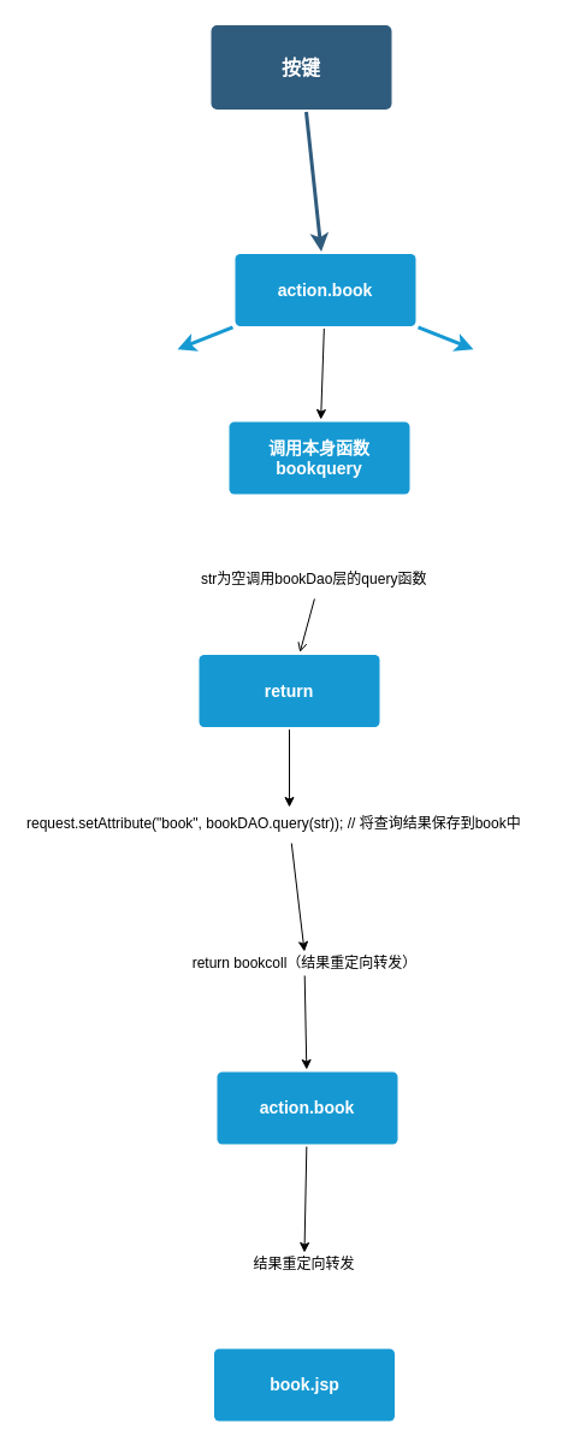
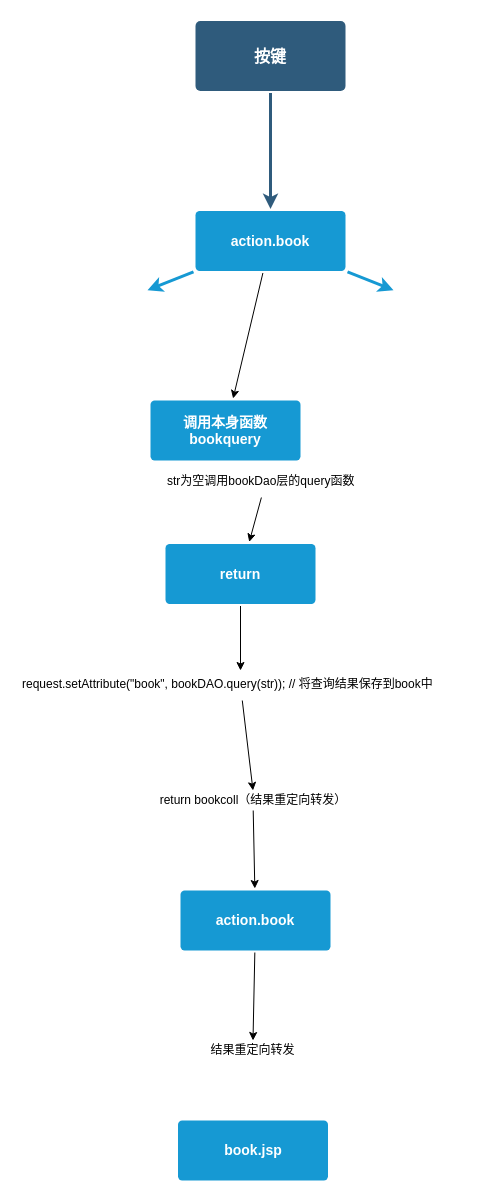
  <mxCell id="0" />
  <mxCell id="1" parent="0" />
  <mxCell id="2" value="" style="edgeStyle=none;rounded=0;jumpStyle=none;html=1;shadow=0;labelBackgroundColor=none;startArrow=none;startFill=0;endArrow=classic;endFill=1;jettySize=auto;orthogonalLoop=1;strokeColor=#2F5B7C;strokeWidth=3;fontFamily=Helvetica;fontSize=16;fontColor=#23445D;spacing=5;" parent="1" source="3" target="7" edge="1"><mxGeometry relative="1" as="geometry" /></mxCell>
- <mxCell id="3" value="按键" style="rounded=1;whiteSpace=wrap;html=1;shadow=0;labelBackgroundColor=none;strokeColor=none;strokeWidth=3;fillColor=#2F5B7C;fontFamily=Helvetica;fontSize=16;fontColor=#FFFFFF;align=center;fontStyle=1;spacing=5;arcSize=7;perimeterSpacing=2;" parent="1" vertex="1"><mxGeometry x="175" y="20.5" width="150" height="70" as="geometry" /></mxCell>
+ <mxCell id="3" value="按键" style="rounded=1;whiteSpace=wrap;html=1;shadow=0;labelBackgroundColor=none;strokeColor=none;strokeWidth=3;fillColor=#2F5B7C;fontFamily=Helvetica;fontSize=16;fontColor=#FFFFFF;align=center;fontStyle=1;spacing=5;arcSize=7;perimeterSpacing=2;" parent="1" vertex="1"><mxGeometry x="195" y="20.5" width="150" height="70" as="geometry" /></mxCell>
  <mxCell id="4" value="" style="edgeStyle=none;rounded=0;jumpStyle=none;html=1;shadow=0;labelBackgroundColor=none;startArrow=none;startFill=0;endArrow=classic;endFill=1;jettySize=auto;orthogonalLoop=1;strokeColor=#1699D3;strokeWidth=3;fontFamily=Helvetica;fontSize=14;fontColor=#FFFFFF;spacing=5;" parent="1" source="7" edge="1"><mxGeometry relative="1" as="geometry"><mxPoint x="147" y="289.7" as="targetPoint" /></mxGeometry></mxCell>
  <mxCell id="5" value="" style="edgeStyle=none;rounded=0;jumpStyle=none;html=1;shadow=0;labelBackgroundColor=none;startArrow=none;startFill=0;endArrow=classic;endFill=1;jettySize=auto;orthogonalLoop=1;strokeColor=#1699D3;strokeWidth=3;fontFamily=Helvetica;fontSize=14;fontColor=#FFFFFF;spacing=5;" parent="1" source="7" edge="1"><mxGeometry relative="1" as="geometry"><mxPoint x="393" y="289.7" as="targetPoint" /></mxGeometry></mxCell>
  <mxCell id="6" style="edgeStyle=none;rounded=0;orthogonalLoop=1;jettySize=auto;html=1;" edge="1" parent="1" source="7" target="9"><mxGeometry relative="1" as="geometry" /></mxCell>
  <mxCell id="7" value="action.book" style="rounded=1;whiteSpace=wrap;html=1;shadow=0;labelBackgroundColor=none;strokeColor=none;strokeWidth=3;fillColor=#1699d3;fontFamily=Helvetica;fontSize=14;fontColor=#FFFFFF;align=center;spacing=5;fontStyle=1;arcSize=7;perimeterSpacing=2;" parent="1" vertex="1"><mxGeometry x="195" y="210.5" width="150" height="60" as="geometry" /></mxCell>
  <mxCell id="8" style="edgeStyle=none;rounded=0;orthogonalLoop=1;jettySize=auto;html=1;entryX=0.5;entryY=0;entryDx=0;entryDy=0;" edge="1" parent="1" source="12" target="20"><mxGeometry relative="1" as="geometry"><mxPoint x="300" y="700" as="targetPoint" /></mxGeometry></mxCell>
- <mxCell id="9" value="调用本身函数bookquery" style="rounded=1;whiteSpace=wrap;html=1;shadow=0;labelBackgroundColor=none;strokeColor=none;strokeWidth=3;fillColor=#1699d3;fontFamily=Helvetica;fontSize=14;fontColor=#FFFFFF;align=center;spacing=5;fontStyle=1;arcSize=7;perimeterSpacing=2;" vertex="1" parent="1"><mxGeometry x="190" y="350" width="150" height="60" as="geometry" /></mxCell>
+ <mxCell id="9" value="调用本身函数bookquery" style="rounded=1;whiteSpace=wrap;html=1;shadow=0;labelBackgroundColor=none;strokeColor=none;strokeWidth=3;fillColor=#1699d3;fontFamily=Helvetica;fontSize=14;fontColor=#FFFFFF;align=center;spacing=5;fontStyle=1;arcSize=7;perimeterSpacing=2;" vertex="1" parent="1"><mxGeometry x="150" y="400" width="150" height="60" as="geometry" /></mxCell>
  <mxCell id="10" style="edgeStyle=none;rounded=0;orthogonalLoop=1;jettySize=auto;html=1;entryX=0.5;entryY=0;entryDx=0;entryDy=0;" edge="1" parent="1" source="11" target="16"><mxGeometry relative="1" as="geometry" /></mxCell>
  <mxCell id="11" value="action.book" style="rounded=1;whiteSpace=wrap;html=1;shadow=0;labelBackgroundColor=none;strokeColor=none;strokeWidth=3;fillColor=#1699d3;fontFamily=Helvetica;fontSize=14;fontColor=#FFFFFF;align=center;spacing=5;fontStyle=1;arcSize=7;perimeterSpacing=2;" vertex="1" parent="1"><mxGeometry x="180" y="890" width="150" height="60" as="geometry" /></mxCell>
  <mxCell id="12" value="request.setAttribute(&quot;book&quot;, bookDAO.query(str)); // 将查询结果保存到book中" style="text;html=1;" vertex="1" parent="1"><mxGeometry x="20" y="670" width="440" height="30" as="geometry" /></mxCell>
- <mxCell id="13" style="edgeStyle=none;rounded=0;orthogonalLoop=1;jettySize=auto;html=1;endArrow=open;" edge="1" parent="1" source="14" target="18"><mxGeometry relative="1" as="geometry"><mxPoint x="300" y="530" as="targetPoint" /></mxGeometry></mxCell>
+ <mxCell id="13" style="edgeStyle=none;rounded=0;orthogonalLoop=1;jettySize=auto;html=1;" edge="1" parent="1" source="14" target="18"><mxGeometry relative="1" as="geometry"><mxPoint x="300" y="530" as="targetPoint" /></mxGeometry></mxCell>
  <mxCell id="14" value="str为空调用bookDao层的query函数" style="text;html=1;" vertex="1" parent="1"><mxGeometry x="165" y="467" width="200" height="30" as="geometry" /></mxCell>
  <mxCell id="15" value="book.jsp" style="rounded=1;whiteSpace=wrap;html=1;shadow=0;labelBackgroundColor=none;strokeColor=none;strokeWidth=3;fillColor=#1699d3;fontFamily=Helvetica;fontSize=14;fontColor=#FFFFFF;align=center;spacing=5;fontStyle=1;arcSize=7;perimeterSpacing=2;" vertex="1" parent="1"><mxGeometry x="177.5" y="1120" width="150" height="60" as="geometry" /></mxCell>
  <mxCell id="16" value="结果重定向转发" style="text;html=1;strokeColor=none;fillColor=none;align=center;verticalAlign=middle;whiteSpace=wrap;rounded=0;" vertex="1" parent="1"><mxGeometry x="180" y="1040" width="145" height="20" as="geometry" /></mxCell>
  <mxCell id="17" style="edgeStyle=none;rounded=0;orthogonalLoop=1;jettySize=auto;html=1;entryX=0.5;entryY=0;entryDx=0;entryDy=0;" edge="1" parent="1" source="18" target="12"><mxGeometry relative="1" as="geometry" /></mxCell>
  <mxCell id="18" value="return" style="rounded=1;whiteSpace=wrap;html=1;shadow=0;labelBackgroundColor=none;strokeColor=none;strokeWidth=3;fillColor=#1699d3;fontFamily=Helvetica;fontSize=14;fontColor=#FFFFFF;align=center;spacing=5;fontStyle=1;arcSize=7;perimeterSpacing=2;" vertex="1" parent="1"><mxGeometry x="165" y="543.5" width="150" height="60" as="geometry" /></mxCell>
  <mxCell id="19" style="edgeStyle=none;rounded=0;orthogonalLoop=1;jettySize=auto;html=1;" edge="1" parent="1" source="20" target="11"><mxGeometry relative="1" as="geometry" /></mxCell>
  <mxCell id="20" value="&lt;span&gt;return bookcoll（结果重定向转发）&lt;/span&gt;" style="text;html=1;strokeColor=none;fillColor=none;align=center;verticalAlign=middle;whiteSpace=wrap;rounded=0;" vertex="1" parent="1"><mxGeometry x="117.5" y="790" width="270" height="20" as="geometry" /></mxCell>
